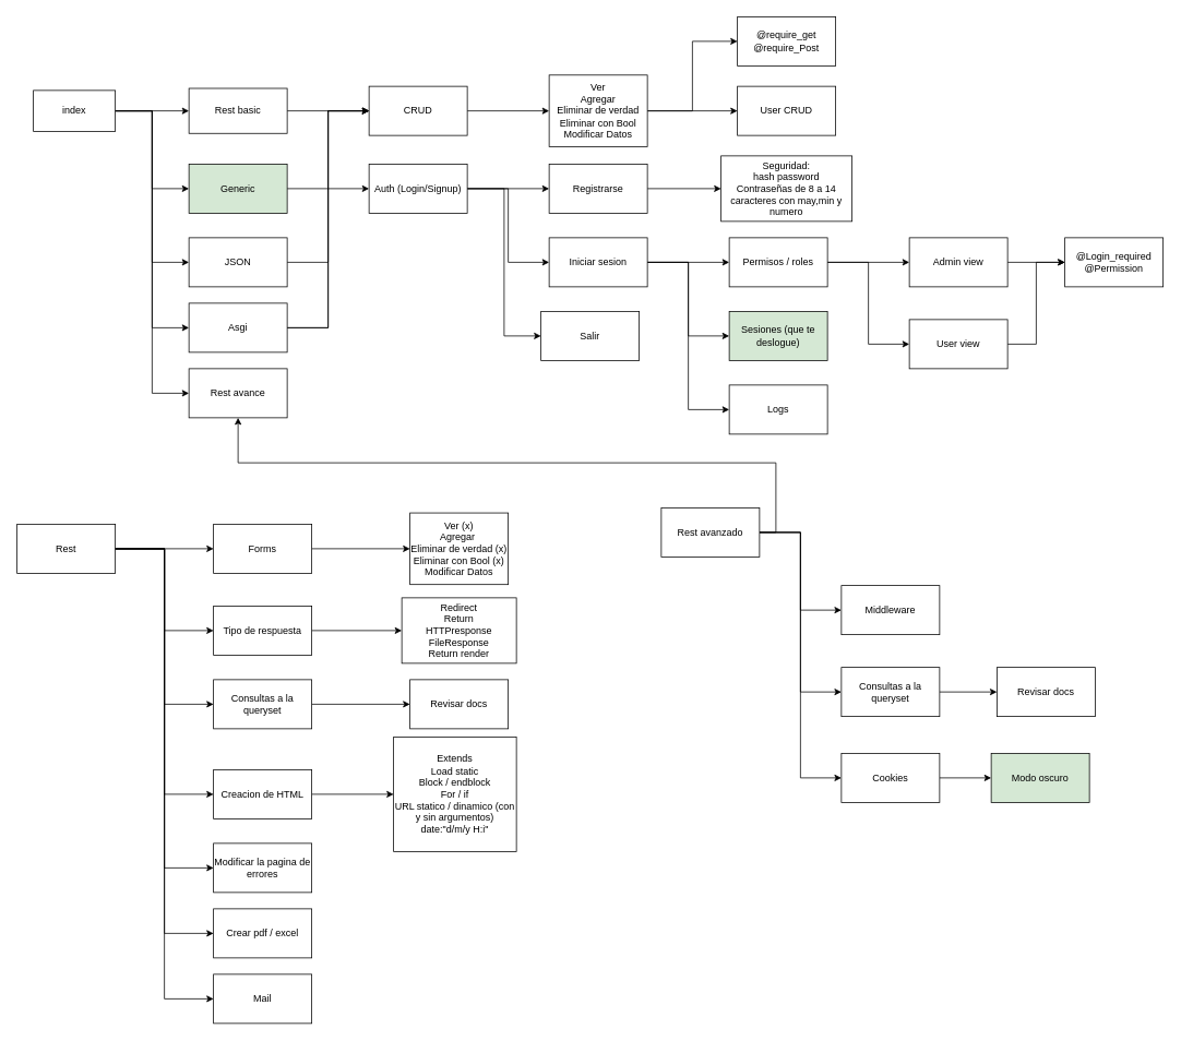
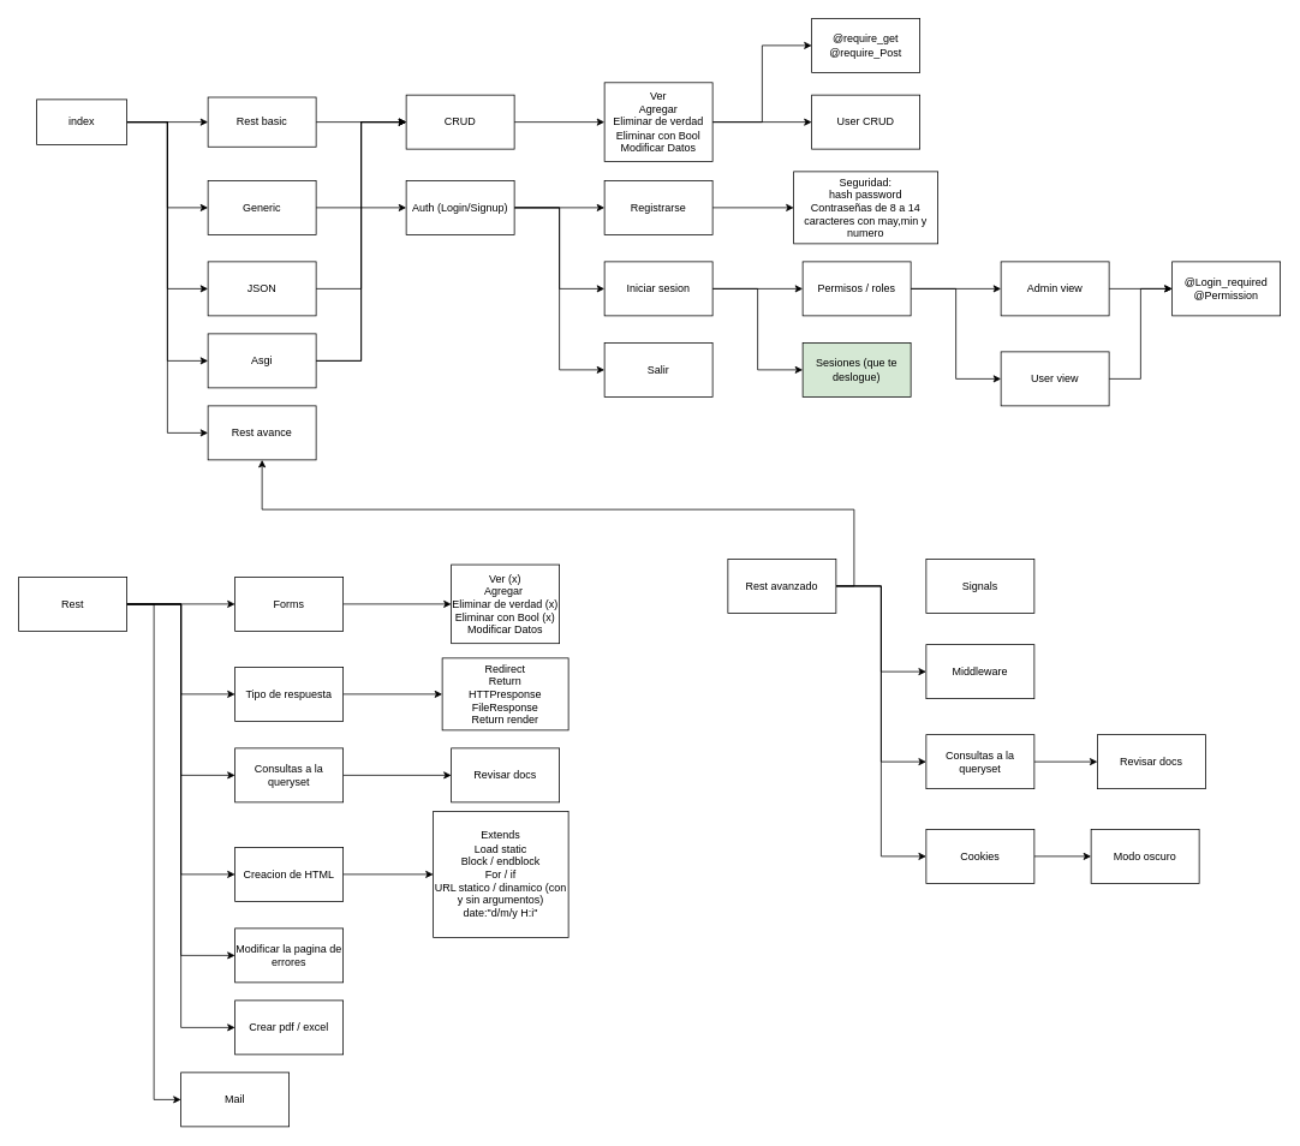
  <mxCell id="0" />
  <mxCell id="1" parent="0" />
  <mxCell id="2" style="edgeStyle=orthogonalEdgeStyle;rounded=0;orthogonalLoop=1;jettySize=auto;html=1;exitX=1;exitY=0.5;exitDx=0;exitDy=0;entryX=0;entryY=0.5;entryDx=0;entryDy=0;" parent="1" source="7" target="9" edge="1"><mxGeometry relative="1" as="geometry" /></mxCell>
  <mxCell id="3" style="edgeStyle=orthogonalEdgeStyle;rounded=0;orthogonalLoop=1;jettySize=auto;html=1;exitX=1;exitY=0.5;exitDx=0;exitDy=0;entryX=0;entryY=0.5;entryDx=0;entryDy=0;" parent="1" source="7" target="10" edge="1"><mxGeometry relative="1" as="geometry" /></mxCell>
  <mxCell id="4" style="edgeStyle=orthogonalEdgeStyle;rounded=0;orthogonalLoop=1;jettySize=auto;html=1;exitX=1;exitY=0.5;exitDx=0;exitDy=0;entryX=0;entryY=0.5;entryDx=0;entryDy=0;" parent="1" source="7" target="13" edge="1"><mxGeometry relative="1" as="geometry" /></mxCell>
  <mxCell id="5" style="edgeStyle=orthogonalEdgeStyle;rounded=0;orthogonalLoop=1;jettySize=auto;html=1;exitX=1;exitY=0.5;exitDx=0;exitDy=0;entryX=0;entryY=0.5;entryDx=0;entryDy=0;" parent="1" source="7" target="15" edge="1"><mxGeometry relative="1" as="geometry" /></mxCell>
  <mxCell id="6" style="edgeStyle=orthogonalEdgeStyle;rounded=0;orthogonalLoop=1;jettySize=auto;html=1;exitX=1;exitY=0.5;exitDx=0;exitDy=0;entryX=0;entryY=0.5;entryDx=0;entryDy=0;" parent="1" source="7" target="17" edge="1"><mxGeometry relative="1" as="geometry" /></mxCell>
  <mxCell id="7" value="index" style="rounded=0;whiteSpace=wrap;html=1;" parent="1" vertex="1"><mxGeometry x="40" y="110" width="100" height="50" as="geometry" /></mxCell>
  <mxCell id="8" style="edgeStyle=orthogonalEdgeStyle;rounded=0;orthogonalLoop=1;jettySize=auto;html=1;exitX=1;exitY=0.5;exitDx=0;exitDy=0;entryX=0;entryY=0.5;entryDx=0;entryDy=0;" parent="1" source="9" target="19" edge="1"><mxGeometry relative="1" as="geometry" /></mxCell>
  <mxCell id="9" value="Rest basic" style="rounded=0;whiteSpace=wrap;html=1;fillColor=light-dark(#FFFFFF,#7EA6E0);" parent="1" vertex="1"><mxGeometry x="230" y="107.5" width="120" height="55" as="geometry" /></mxCell>
  <mxCell id="10" value="Rest avance" style="rounded=0;whiteSpace=wrap;html=1;" parent="1" vertex="1"><mxGeometry x="230" y="450" width="120" height="60" as="geometry" /></mxCell>
  <mxCell id="11" style="edgeStyle=orthogonalEdgeStyle;rounded=0;orthogonalLoop=1;jettySize=auto;html=1;exitX=1;exitY=0.5;exitDx=0;exitDy=0;entryX=0;entryY=0.5;entryDx=0;entryDy=0;" parent="1" source="13" target="19" edge="1"><mxGeometry relative="1" as="geometry" /></mxCell>
  <mxCell id="12" style="edgeStyle=orthogonalEdgeStyle;rounded=0;orthogonalLoop=1;jettySize=auto;html=1;exitX=1;exitY=0.5;exitDx=0;exitDy=0;entryX=0;entryY=0.5;entryDx=0;entryDy=0;" parent="1" source="13" target="26" edge="1"><mxGeometry relative="1" as="geometry" /></mxCell>
  <mxCell id="13" value="Asgi" style="rounded=0;whiteSpace=wrap;html=1;" parent="1" vertex="1"><mxGeometry x="230" y="370" width="120" height="60" as="geometry" /></mxCell>
  <mxCell id="14" style="edgeStyle=orthogonalEdgeStyle;rounded=0;orthogonalLoop=1;jettySize=auto;html=1;exitX=1;exitY=0.5;exitDx=0;exitDy=0;entryX=0;entryY=0.5;entryDx=0;entryDy=0;" parent="1" source="15" target="19" edge="1"><mxGeometry relative="1" as="geometry" /></mxCell>
  <mxCell id="15" value="JSON" style="rounded=0;whiteSpace=wrap;html=1;" parent="1" vertex="1"><mxGeometry x="230" y="290" width="120" height="60" as="geometry" /></mxCell>
  <mxCell id="16" style="edgeStyle=orthogonalEdgeStyle;rounded=0;orthogonalLoop=1;jettySize=auto;html=1;exitX=1;exitY=0.5;exitDx=0;exitDy=0;entryX=0;entryY=0.5;entryDx=0;entryDy=0;" parent="1" source="17" target="19" edge="1"><mxGeometry relative="1" as="geometry" /></mxCell>
- <mxCell id="17" value="Generic" style="rounded=0;whiteSpace=wrap;html=1;fillColor=#d5e8d4;" parent="1" vertex="1"><mxGeometry x="230" y="200" width="120" height="60" as="geometry" /></mxCell>
+ <mxCell id="17" value="Generic" style="rounded=0;whiteSpace=wrap;html=1;" parent="1" vertex="1"><mxGeometry x="230" y="200" width="120" height="60" as="geometry" /></mxCell>
  <mxCell id="18" style="edgeStyle=orthogonalEdgeStyle;rounded=0;orthogonalLoop=1;jettySize=auto;html=1;exitX=1;exitY=0.5;exitDx=0;exitDy=0;entryX=0;entryY=0.5;entryDx=0;entryDy=0;" parent="1" source="19" target="22" edge="1"><mxGeometry relative="1" as="geometry" /></mxCell>
  <mxCell id="19" value="CRUD" style="rounded=0;whiteSpace=wrap;html=1;fillColor=light-dark(#FFFFFF,#7EA6E0);" parent="1" vertex="1"><mxGeometry x="450" y="105" width="120" height="60" as="geometry" /></mxCell>
  <mxCell id="20" style="edgeStyle=orthogonalEdgeStyle;rounded=0;orthogonalLoop=1;jettySize=auto;html=1;exitX=1;exitY=0.5;exitDx=0;exitDy=0;entryX=0;entryY=0.5;entryDx=0;entryDy=0;" parent="1" source="22" target="58" edge="1"><mxGeometry relative="1" as="geometry" /></mxCell>
  <mxCell id="21" style="edgeStyle=orthogonalEdgeStyle;rounded=0;orthogonalLoop=1;jettySize=auto;html=1;exitX=1;exitY=0.5;exitDx=0;exitDy=0;" parent="1" source="22" target="60" edge="1"><mxGeometry relative="1" as="geometry" /></mxCell>
  <mxCell id="22" value="Ver&lt;div&gt;Agregar&lt;/div&gt;&lt;div&gt;Eliminar de verdad&lt;/div&gt;&lt;div&gt;Eliminar con Bool&lt;/div&gt;&lt;div&gt;Modificar Datos&lt;/div&gt;" style="rounded=0;whiteSpace=wrap;html=1;fillColor=light-dark(#FFFFFF,#7EA6E0);" parent="1" vertex="1"><mxGeometry x="670" y="91.25" width="120" height="87.5" as="geometry" /></mxCell>
  <mxCell id="23" style="edgeStyle=orthogonalEdgeStyle;rounded=0;orthogonalLoop=1;jettySize=auto;html=1;exitX=1;exitY=0.5;exitDx=0;exitDy=0;entryX=0;entryY=0.5;entryDx=0;entryDy=0;" parent="1" source="26" target="28" edge="1"><mxGeometry relative="1" as="geometry" /></mxCell>
  <mxCell id="24" style="edgeStyle=orthogonalEdgeStyle;rounded=0;orthogonalLoop=1;jettySize=auto;html=1;exitX=1;exitY=0.5;exitDx=0;exitDy=0;entryX=0;entryY=0.5;entryDx=0;entryDy=0;" parent="1" source="26" target="32" edge="1"><mxGeometry relative="1" as="geometry" /></mxCell>
  <mxCell id="25" style="edgeStyle=orthogonalEdgeStyle;rounded=0;orthogonalLoop=1;jettySize=auto;html=1;exitX=1;exitY=0.5;exitDx=0;exitDy=0;entryX=0;entryY=0.5;entryDx=0;entryDy=0;" parent="1" source="26" target="39" edge="1"><mxGeometry relative="1" as="geometry" /></mxCell>
  <mxCell id="26" value="Auth (Login/Signup)" style="rounded=0;whiteSpace=wrap;html=1;" parent="1" vertex="1"><mxGeometry x="450" y="200" width="120" height="60" as="geometry" /></mxCell>
  <mxCell id="27" style="edgeStyle=orthogonalEdgeStyle;rounded=0;orthogonalLoop=1;jettySize=auto;html=1;exitX=1;exitY=0.5;exitDx=0;exitDy=0;entryX=0;entryY=0.5;entryDx=0;entryDy=0;" parent="1" source="28" target="33" edge="1"><mxGeometry relative="1" as="geometry" /></mxCell>
  <mxCell id="28" value="Registrarse" style="rounded=0;whiteSpace=wrap;html=1;fillColor=light-dark(#FFFFFF,#7EA6E0);" parent="1" vertex="1"><mxGeometry x="670" y="200" width="120" height="60" as="geometry" /></mxCell>
  <mxCell id="29" style="edgeStyle=orthogonalEdgeStyle;rounded=0;orthogonalLoop=1;jettySize=auto;html=1;exitX=1;exitY=0.5;exitDx=0;exitDy=0;" parent="1" source="32" target="36" edge="1"><mxGeometry relative="1" as="geometry" /></mxCell>
  <mxCell id="30" style="edgeStyle=orthogonalEdgeStyle;rounded=0;orthogonalLoop=1;jettySize=auto;html=1;exitX=1;exitY=0.5;exitDx=0;exitDy=0;entryX=0;entryY=0.5;entryDx=0;entryDy=0;" parent="1" source="32" target="37" edge="1"><mxGeometry relative="1" as="geometry" /></mxCell>
- <mxCell id="31" style="edgeStyle=orthogonalEdgeStyle;rounded=0;orthogonalLoop=1;jettySize=auto;html=1;exitX=1;exitY=0.5;exitDx=0;exitDy=0;entryX=0;entryY=0.5;entryDx=0;entryDy=0;" parent="1" source="32" target="38" edge="1"><mxGeometry relative="1" as="geometry" /></mxCell>
  <mxCell id="32" value="Iniciar sesion" style="rounded=0;whiteSpace=wrap;html=1;fillColor=light-dark(#FFFFFF,#7EA6E0);" parent="1" vertex="1"><mxGeometry x="670" y="290" width="120" height="60" as="geometry" /></mxCell>
  <mxCell id="33" value="Seguridad:&lt;div&gt;hash password&lt;/div&gt;&lt;div&gt;Contraseñas de 8 a 14 caracteres con may,min y numero&lt;/div&gt;" style="rounded=0;whiteSpace=wrap;html=1;fillColor=light-dark(#FFFFFF,#7EA6E0);" parent="1" vertex="1"><mxGeometry x="880" y="190" width="160" height="80" as="geometry" /></mxCell>
  <mxCell id="34" style="edgeStyle=orthogonalEdgeStyle;rounded=0;orthogonalLoop=1;jettySize=auto;html=1;exitX=1;exitY=0.5;exitDx=0;exitDy=0;" parent="1" source="36" target="41" edge="1"><mxGeometry relative="1" as="geometry" /></mxCell>
  <mxCell id="35" style="edgeStyle=orthogonalEdgeStyle;rounded=0;orthogonalLoop=1;jettySize=auto;html=1;exitX=1;exitY=0.5;exitDx=0;exitDy=0;entryX=0;entryY=0.5;entryDx=0;entryDy=0;" parent="1" source="36" target="43" edge="1"><mxGeometry relative="1" as="geometry" /></mxCell>
  <mxCell id="36" value="Permisos / roles" style="rounded=0;whiteSpace=wrap;html=1;" parent="1" vertex="1"><mxGeometry x="890" y="290" width="120" height="60" as="geometry" /></mxCell>
  <mxCell id="37" value="Sesiones (que te deslogue)" style="rounded=0;whiteSpace=wrap;html=1;fillColor=#d5e8d4;" parent="1" vertex="1"><mxGeometry x="890" y="380" width="120" height="60" as="geometry" /></mxCell>
- <mxCell id="38" value="Logs" style="rounded=0;whiteSpace=wrap;html=1;" parent="1" vertex="1"><mxGeometry x="890" y="470" width="120" height="60" as="geometry" /></mxCell>
- <mxCell id="39" value="Salir" style="rounded=0;whiteSpace=wrap;html=1;fillColor=light-dark(#FFFFFF,#7EA6E0);" parent="1" vertex="1"><mxGeometry x="660" y="380" width="120" height="60" as="geometry" /></mxCell>
+ <mxCell id="39" value="Salir" style="rounded=0;whiteSpace=wrap;html=1;fillColor=light-dark(#FFFFFF,#7EA6E0);" parent="1" vertex="1"><mxGeometry x="670" y="380" width="120" height="60" as="geometry" /></mxCell>
  <mxCell id="40" style="edgeStyle=orthogonalEdgeStyle;rounded=0;orthogonalLoop=1;jettySize=auto;html=1;exitX=1;exitY=0.5;exitDx=0;exitDy=0;entryX=0;entryY=0.5;entryDx=0;entryDy=0;" parent="1" source="41" target="57" edge="1"><mxGeometry relative="1" as="geometry" /></mxCell>
  <mxCell id="41" value="Admin view" style="rounded=0;whiteSpace=wrap;html=1;" parent="1" vertex="1"><mxGeometry x="1110" y="290" width="120" height="60" as="geometry" /></mxCell>
  <mxCell id="42" style="edgeStyle=orthogonalEdgeStyle;rounded=0;orthogonalLoop=1;jettySize=auto;html=1;exitX=1;exitY=0.5;exitDx=0;exitDy=0;entryX=0;entryY=0.5;entryDx=0;entryDy=0;" parent="1" source="43" target="57" edge="1"><mxGeometry relative="1" as="geometry" /></mxCell>
  <mxCell id="43" value="User view" style="rounded=0;whiteSpace=wrap;html=1;" parent="1" vertex="1"><mxGeometry x="1110" y="390" width="120" height="60" as="geometry" /></mxCell>
  <mxCell id="44" style="edgeStyle=orthogonalEdgeStyle;rounded=0;orthogonalLoop=1;jettySize=auto;html=1;exitX=1;exitY=0.5;exitDx=0;exitDy=0;entryX=0;entryY=0.5;entryDx=0;entryDy=0;" parent="1" source="50" target="52" edge="1"><mxGeometry relative="1" as="geometry"><Array as="points"><mxPoint x="200" y="670" /><mxPoint x="200" y="770" /></Array></mxGeometry></mxCell>
  <mxCell id="45" style="edgeStyle=orthogonalEdgeStyle;rounded=0;orthogonalLoop=1;jettySize=auto;html=1;exitX=1;exitY=0.5;exitDx=0;exitDy=0;entryX=0;entryY=0.5;entryDx=0;entryDy=0;" parent="1" source="50" target="55" edge="1"><mxGeometry relative="1" as="geometry" /></mxCell>
  <mxCell id="46" style="edgeStyle=orthogonalEdgeStyle;rounded=0;orthogonalLoop=1;jettySize=auto;html=1;exitX=1;exitY=0.5;exitDx=0;exitDy=0;entryX=0;entryY=0.5;entryDx=0;entryDy=0;" parent="1" source="50" target="59" edge="1"><mxGeometry relative="1" as="geometry" /></mxCell>
  <mxCell id="47" style="edgeStyle=orthogonalEdgeStyle;rounded=0;orthogonalLoop=1;jettySize=auto;html=1;exitX=1;exitY=0.5;exitDx=0;exitDy=0;entryX=0;entryY=0.5;entryDx=0;entryDy=0;" parent="1" source="50" target="66" edge="1"><mxGeometry relative="1" as="geometry" /></mxCell>
  <mxCell id="48" style="edgeStyle=orthogonalEdgeStyle;rounded=0;orthogonalLoop=1;jettySize=auto;html=1;exitX=1;exitY=0.5;exitDx=0;exitDy=0;entryX=0;entryY=0.5;entryDx=0;entryDy=0;" parent="1" source="50" target="69" edge="1"><mxGeometry relative="1" as="geometry" /></mxCell>
  <mxCell id="49" style="edgeStyle=orthogonalEdgeStyle;rounded=0;orthogonalLoop=1;jettySize=auto;html=1;exitX=1;exitY=0.5;exitDx=0;exitDy=0;entryX=0;entryY=0.5;entryDx=0;entryDy=0;" parent="1" source="50" target="70" edge="1"><mxGeometry relative="1" as="geometry" /></mxCell>
  <mxCell id="50" value="Rest" style="rounded=0;whiteSpace=wrap;html=1;" parent="1" vertex="1"><mxGeometry x="20" y="640" width="120" height="60" as="geometry" /></mxCell>
  <mxCell id="51" style="edgeStyle=orthogonalEdgeStyle;rounded=0;orthogonalLoop=1;jettySize=auto;html=1;exitX=1;exitY=0.5;exitDx=0;exitDy=0;entryX=0;entryY=0.5;entryDx=0;entryDy=0;" parent="1" source="52" target="53" edge="1"><mxGeometry relative="1" as="geometry" /></mxCell>
  <mxCell id="52" value="Tipo de respuesta" style="rounded=0;whiteSpace=wrap;html=1;" parent="1" vertex="1"><mxGeometry x="260" y="740" width="120" height="60" as="geometry" /></mxCell>
  <mxCell id="53" value="Redirect&lt;div&gt;Return&lt;/div&gt;&lt;div&gt;HTTPresponse&lt;/div&gt;&lt;div&gt;FileResponse&lt;/div&gt;&lt;div&gt;Return render&lt;/div&gt;" style="rounded=0;whiteSpace=wrap;html=1;" parent="1" vertex="1"><mxGeometry x="490" y="730" width="140" height="80" as="geometry" /></mxCell>
  <mxCell id="54" style="edgeStyle=orthogonalEdgeStyle;rounded=0;orthogonalLoop=1;jettySize=auto;html=1;exitX=1;exitY=0.5;exitDx=0;exitDy=0;entryX=0;entryY=0.5;entryDx=0;entryDy=0;" parent="1" source="55" target="56" edge="1"><mxGeometry relative="1" as="geometry" /></mxCell>
  <mxCell id="55" value="Consultas a la queryset" style="rounded=0;whiteSpace=wrap;html=1;" parent="1" vertex="1"><mxGeometry x="260" y="830" width="120" height="60" as="geometry" /></mxCell>
  <mxCell id="56" value="Revisar docs" style="rounded=0;whiteSpace=wrap;html=1;" parent="1" vertex="1"><mxGeometry x="500" y="830" width="120" height="60" as="geometry" /></mxCell>
  <mxCell id="57" value="@Login_required&lt;div&gt;@Permission&lt;/div&gt;" style="rounded=0;whiteSpace=wrap;html=1;" parent="1" vertex="1"><mxGeometry x="1300" y="290" width="120" height="60" as="geometry" /></mxCell>
  <mxCell id="58" value="@require_get&lt;div&gt;@require_Post&lt;/div&gt;" style="rounded=0;whiteSpace=wrap;html=1;fillColor=light-dark(#FFFFFF,#7EA6E0);" parent="1" vertex="1"><mxGeometry x="900" width="120" height="60" as="geometry" y="20" /></mxCell>
  <mxCell id="59" value="Modificar la pagina de errores" style="rounded=0;whiteSpace=wrap;html=1;" parent="1" vertex="1"><mxGeometry x="260" y="1030" width="120" height="60" as="geometry" /></mxCell>
  <mxCell id="60" value="User CRUD" style="rounded=0;whiteSpace=wrap;html=1;fillColor=light-dark(#FFFFFF,#7EA6E0);" parent="1" vertex="1"><mxGeometry x="900" y="105" width="120" height="60" as="geometry" /></mxCell>
  <mxCell id="61" value="" style="edgeStyle=orthogonalEdgeStyle;rounded=0;orthogonalLoop=1;jettySize=auto;html=1;exitX=1;exitY=0.5;exitDx=0;exitDy=0;entryX=0;entryY=0.5;entryDx=0;entryDy=0;" parent="1" source="50" target="63" edge="1"><mxGeometry relative="1" as="geometry"><mxPoint x="140" y="645" as="sourcePoint" /><mxPoint x="260" y="965" as="targetPoint" /></mxGeometry></mxCell>
  <mxCell id="62" style="edgeStyle=orthogonalEdgeStyle;rounded=0;orthogonalLoop=1;jettySize=auto;html=1;exitX=1;exitY=0.5;exitDx=0;exitDy=0;entryX=0;entryY=0.5;entryDx=0;entryDy=0;" parent="1" source="63" target="64" edge="1"><mxGeometry relative="1" as="geometry" /></mxCell>
  <mxCell id="63" value="Creacion de HTML" style="rounded=0;whiteSpace=wrap;html=1;" parent="1" vertex="1"><mxGeometry x="260" y="940" width="120" height="60" as="geometry" /></mxCell>
  <mxCell id="64" value="Extends&lt;div&gt;Load static&lt;/div&gt;&lt;div&gt;Block / endblock&lt;/div&gt;&lt;div&gt;For / if&lt;/div&gt;&lt;div&gt;URL statico / dinamico (con y sin argumentos)&lt;/div&gt;&lt;div&gt;date:&quot;d/m/y H:i&quot;&lt;/div&gt;" style="rounded=0;whiteSpace=wrap;html=1;" parent="1" vertex="1"><mxGeometry x="480" y="900" width="150" height="140" as="geometry" /></mxCell>
  <mxCell id="65" style="edgeStyle=orthogonalEdgeStyle;rounded=0;orthogonalLoop=1;jettySize=auto;html=1;exitX=1;exitY=0.5;exitDx=0;exitDy=0;entryX=0;entryY=0.5;entryDx=0;entryDy=0;" parent="1" source="66" target="82" edge="1"><mxGeometry relative="1" as="geometry" /></mxCell>
  <mxCell id="66" value="Forms" style="rounded=0;whiteSpace=wrap;html=1;fillColor=light-dark(#FFFFFF,#7EA6E0);" parent="1" vertex="1"><mxGeometry x="260" y="640" width="120" height="60" as="geometry" /></mxCell>
+ <mxCell id="67" value="Signals" style="rounded=0;whiteSpace=wrap;html=1;" parent="1" vertex="1"><mxGeometry x="1027" y="620" width="120" height="60" as="geometry" /></mxCell>
  <mxCell id="68" value="Middleware" style="rounded=0;whiteSpace=wrap;html=1;" parent="1" vertex="1"><mxGeometry x="1027" y="715" width="120" height="60" as="geometry" /></mxCell>
- <mxCell id="69" value="Mail" style="rounded=0;whiteSpace=wrap;html=1;" parent="1" vertex="1"><mxGeometry x="260" y="1190" width="120" height="60" as="geometry" /></mxCell>
+ <mxCell id="69" value="Mail" style="rounded=0;whiteSpace=wrap;html=1;" parent="1" vertex="1"><mxGeometry x="200" y="1190" width="120" height="60" as="geometry" /></mxCell>
  <mxCell id="70" value="Crear pdf / excel" style="rounded=0;whiteSpace=wrap;html=1;" parent="1" vertex="1"><mxGeometry x="260" y="1110" width="120" height="60" as="geometry" /></mxCell>
  <mxCell id="71" style="edgeStyle=orthogonalEdgeStyle;rounded=0;orthogonalLoop=1;jettySize=auto;html=1;exitX=1;exitY=0.5;exitDx=0;exitDy=0;" parent="1" source="75" target="10" edge="1"><mxGeometry relative="1" as="geometry" /></mxCell>
  <mxCell id="72" style="edgeStyle=orthogonalEdgeStyle;rounded=0;orthogonalLoop=1;jettySize=auto;html=1;exitX=1;exitY=0.5;exitDx=0;exitDy=0;entryX=0;entryY=0.5;entryDx=0;entryDy=0;" parent="1" source="75" target="68" edge="1"><mxGeometry relative="1" as="geometry" /></mxCell>
  <mxCell id="73" style="edgeStyle=orthogonalEdgeStyle;rounded=0;orthogonalLoop=1;jettySize=auto;html=1;exitX=1;exitY=0.5;exitDx=0;exitDy=0;entryX=0;entryY=0.5;entryDx=0;entryDy=0;" parent="1" source="75" target="77" edge="1"><mxGeometry relative="1" as="geometry" /></mxCell>
  <mxCell id="74" style="edgeStyle=orthogonalEdgeStyle;rounded=0;orthogonalLoop=1;jettySize=auto;html=1;exitX=1;exitY=0.5;exitDx=0;exitDy=0;entryX=0;entryY=0.5;entryDx=0;entryDy=0;" parent="1" source="75" target="80" edge="1"><mxGeometry relative="1" as="geometry" /></mxCell>
  <mxCell id="75" value="Rest avanzado" style="rounded=0;whiteSpace=wrap;html=1;" parent="1" vertex="1"><mxGeometry x="807" y="620" width="120" height="60" as="geometry" /></mxCell>
  <mxCell id="76" style="edgeStyle=orthogonalEdgeStyle;rounded=0;orthogonalLoop=1;jettySize=auto;html=1;exitX=1;exitY=0.5;exitDx=0;exitDy=0;entryX=0;entryY=0.5;entryDx=0;entryDy=0;" parent="1" source="77" target="78" edge="1"><mxGeometry relative="1" as="geometry" /></mxCell>
  <mxCell id="77" value="Consultas a la queryset" style="rounded=0;whiteSpace=wrap;html=1;" parent="1" vertex="1"><mxGeometry x="1027" y="815" width="120" height="60" as="geometry" /></mxCell>
  <mxCell id="78" value="Revisar docs" style="rounded=0;whiteSpace=wrap;html=1;" parent="1" vertex="1"><mxGeometry x="1217" y="815" width="120" height="60" as="geometry" /></mxCell>
  <mxCell id="79" style="edgeStyle=orthogonalEdgeStyle;rounded=0;orthogonalLoop=1;jettySize=auto;html=1;exitX=1;exitY=0.5;exitDx=0;exitDy=0;" parent="1" source="80" target="81" edge="1"><mxGeometry relative="1" as="geometry" /></mxCell>
  <mxCell id="80" value="Cookies" style="rounded=0;whiteSpace=wrap;html=1;" parent="1" vertex="1"><mxGeometry x="1027" y="920" width="120" height="60" as="geometry" /></mxCell>
- <mxCell id="81" value="Modo oscuro" style="rounded=0;whiteSpace=wrap;html=1;fillColor=#d5e8d4;" parent="1" vertex="1"><mxGeometry x="1210" y="920" width="120" height="60" as="geometry" /></mxCell>
+ <mxCell id="81" value="Modo oscuro" style="rounded=0;whiteSpace=wrap;html=1;" parent="1" vertex="1"><mxGeometry x="1210" y="920" width="120" height="60" as="geometry" /></mxCell>
  <mxCell id="82" value="Ver (x)&lt;div&gt;Agregar&amp;nbsp;&lt;/div&gt;&lt;div&gt;Eliminar de verdad&amp;nbsp;&lt;span style=&quot;background-color: transparent; color: light-dark(rgb(0, 0, 0), rgb(255, 255, 255));&quot;&gt;(x)&lt;/span&gt;&lt;/div&gt;&lt;div&gt;Eliminar con Bool (x)&lt;/div&gt;&lt;div&gt;Modificar Datos&lt;/div&gt;" style="rounded=0;whiteSpace=wrap;html=1;strokeColor=light-dark(#000000,#9AC7BF);fillColor=light-dark(#FFFFFF,#9AC7BF);" parent="1" vertex="1"><mxGeometry x="500" y="626.25" width="120" height="87.5" as="geometry" /></mxCell>
